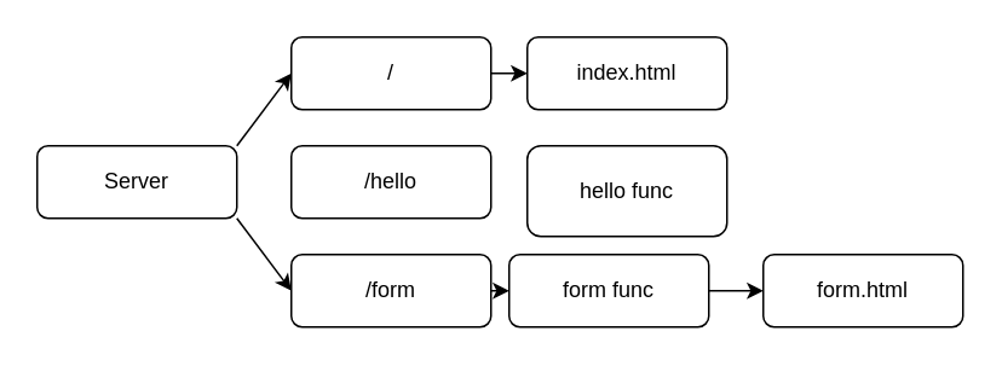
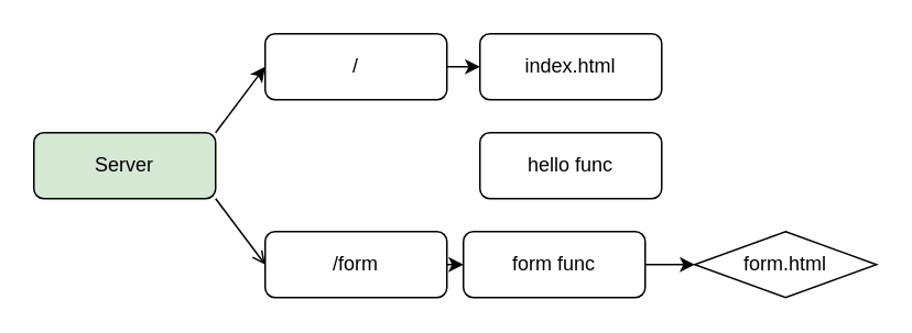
  <mxCell id="0" />
  <mxCell id="1" parent="0" />
  <mxCell id="2" style="edgeStyle=none;html=1;exitX=1;exitY=0;exitDx=0;exitDy=0;entryX=0;entryY=0.5;entryDx=0;entryDy=0;" edge="1" parent="1" source="4" target="7"><mxGeometry relative="1" as="geometry" /></mxCell>
- <mxCell id="3" style="edgeStyle=none;html=1;exitX=1;exitY=1;exitDx=0;exitDy=0;entryX=0;entryY=0.5;entryDx=0;entryDy=0;" edge="1" parent="1" source="4" target="9"><mxGeometry relative="1" as="geometry" /></mxCell>
- <mxCell id="4" value="Server" style="rounded=1;whiteSpace=wrap;html=1;" vertex="1" parent="1"><mxGeometry x="20" y="80" width="110" height="40" as="geometry" /></mxCell>
- <mxCell id="5" value="/hello" style="rounded=1;whiteSpace=wrap;html=1;" vertex="1" parent="1"><mxGeometry x="160" y="80" width="110" height="40" as="geometry" /></mxCell>
+ <mxCell id="3" style="edgeStyle=none;html=1;exitX=1;exitY=1;exitDx=0;exitDy=0;entryX=0;entryY=0.5;entryDx=0;entryDy=0;endArrow=open;" edge="1" parent="1" source="4" target="9"><mxGeometry relative="1" as="geometry" /></mxCell>
+ <mxCell id="4" value="Server" style="rounded=1;whiteSpace=wrap;html=1;fillColor=#d5e8d4;" vertex="1" parent="1"><mxGeometry x="20" y="80" width="110" height="40" as="geometry" /></mxCell>
  <mxCell id="6" style="edgeStyle=none;html=1;exitX=1;exitY=0.5;exitDx=0;exitDy=0;entryX=0;entryY=0.5;entryDx=0;entryDy=0;" edge="1" parent="1" source="7" target="10"><mxGeometry relative="1" as="geometry" /></mxCell>
  <mxCell id="7" value="/" style="rounded=1;whiteSpace=wrap;html=1;" vertex="1" parent="1"><mxGeometry x="160" y="20" width="110" height="40" as="geometry" /></mxCell>
  <mxCell id="8" style="edgeStyle=none;html=1;exitX=1;exitY=0.5;exitDx=0;exitDy=0;entryX=0;entryY=0.5;entryDx=0;entryDy=0;" edge="1" parent="1" source="9" target="13"><mxGeometry relative="1" as="geometry" /></mxCell>
  <mxCell id="9" value="/form" style="rounded=1;whiteSpace=wrap;html=1;" vertex="1" parent="1"><mxGeometry x="160" y="140" width="110" height="40" as="geometry" /></mxCell>
  <mxCell id="10" value="index.html" style="rounded=1;whiteSpace=wrap;html=1;" vertex="1" parent="1"><mxGeometry x="290" y="20" width="110" height="40" as="geometry" /></mxCell>
- <mxCell id="11" value="hello func" style="rounded=1;whiteSpace=wrap;html=1;" vertex="1" parent="1"><mxGeometry x="290" y="80" width="110" height="50" as="geometry" /></mxCell>
+ <mxCell id="11" value="hello func" style="rounded=1;whiteSpace=wrap;html=1;" vertex="1" parent="1"><mxGeometry x="290" y="80" width="110" height="40" as="geometry" /></mxCell>
  <mxCell id="12" style="edgeStyle=none;html=1;exitX=1;exitY=0.5;exitDx=0;exitDy=0;entryX=0;entryY=0.5;entryDx=0;entryDy=0;" edge="1" parent="1" source="13" target="14"><mxGeometry relative="1" as="geometry" /></mxCell>
  <mxCell id="13" value="form func" style="rounded=1;whiteSpace=wrap;html=1;" vertex="1" parent="1"><mxGeometry x="280" y="140" width="110" height="40" as="geometry" /></mxCell>
- <mxCell id="14" value="form.html" style="rounded=1;whiteSpace=wrap;html=1;" vertex="1" parent="1"><mxGeometry x="420" y="140" width="110" height="40" as="geometry" /></mxCell>
+ <mxCell id="14" value="form.html" style="rhombus;whiteSpace=wrap;html=1;" vertex="1" parent="1"><mxGeometry x="420" y="140" width="110" height="40" as="geometry" /></mxCell>
